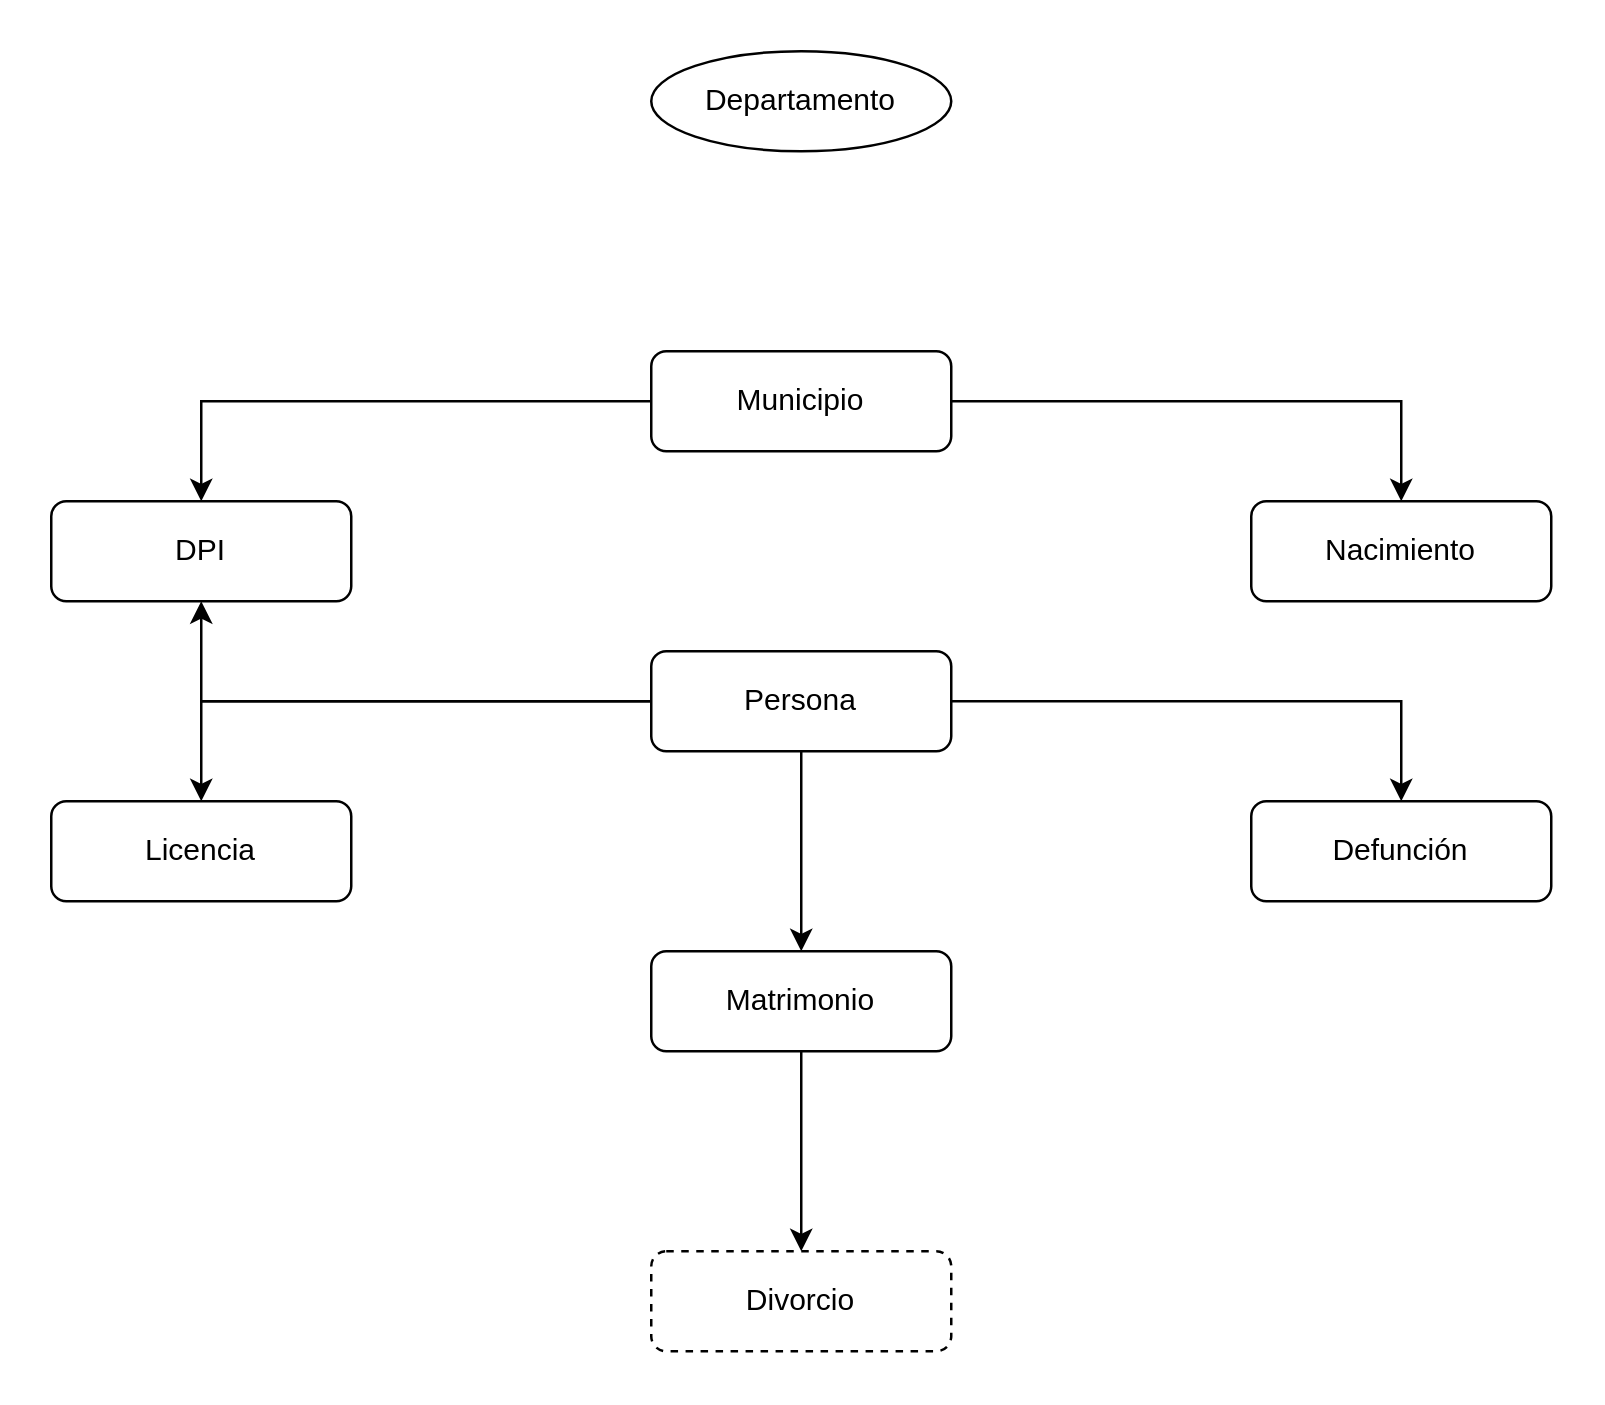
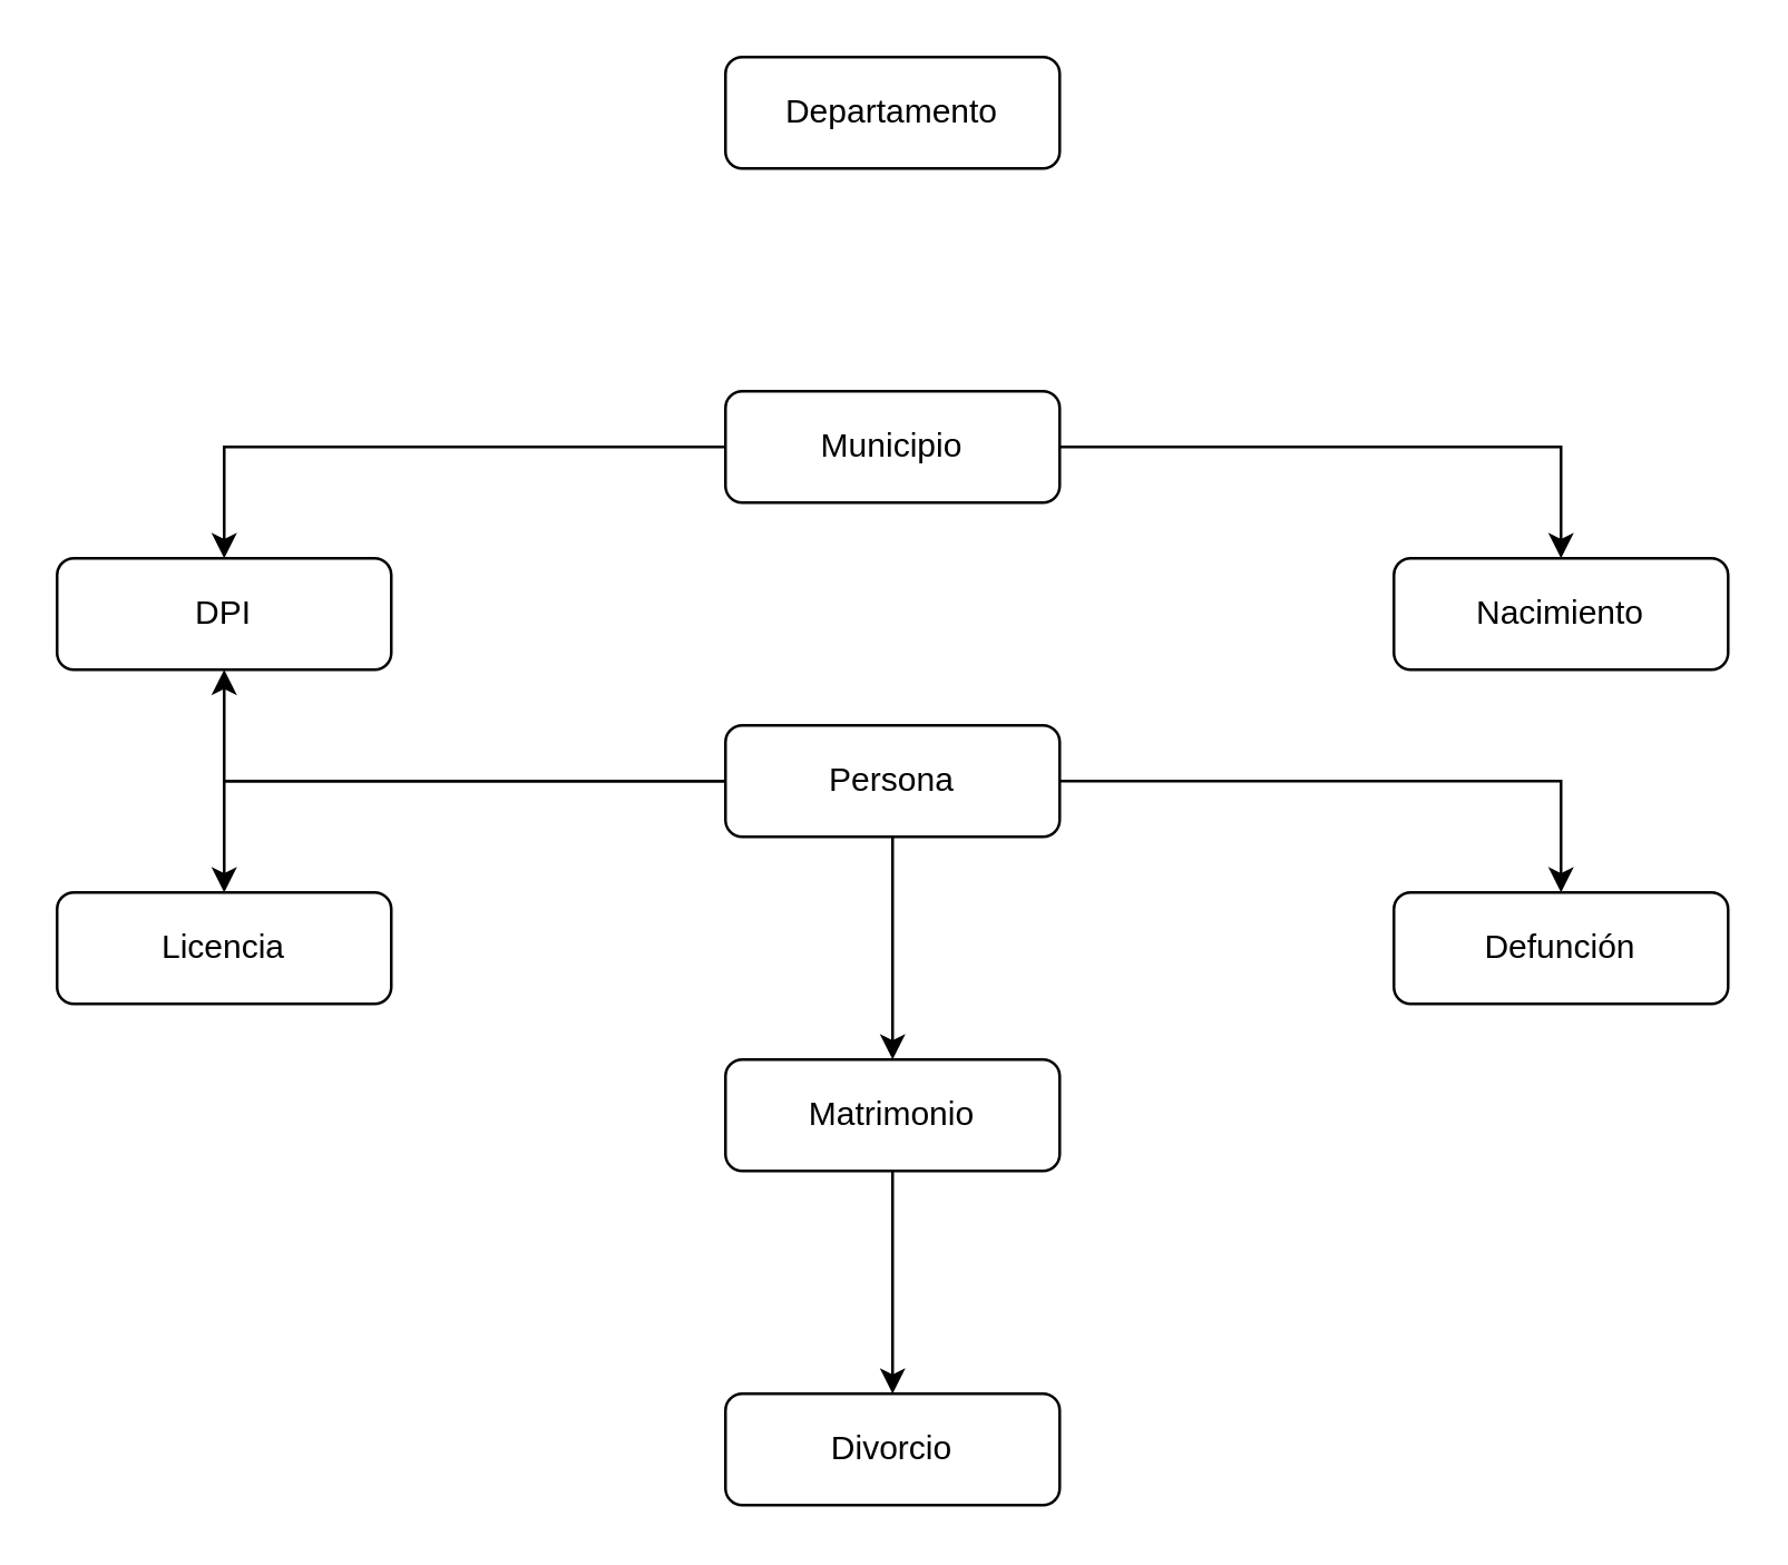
  <mxCell id="0" />
  <mxCell id="1" parent="0" />
  <mxCell id="2" style="edgeStyle=orthogonalEdgeStyle;rounded=0;orthogonalLoop=1;jettySize=auto;html=1;entryX=0.5;entryY=0;entryDx=0;entryDy=0;" parent="1" source="6" target="16" edge="1"><mxGeometry relative="1" as="geometry" /></mxCell>
  <mxCell id="3" style="edgeStyle=orthogonalEdgeStyle;rounded=0;orthogonalLoop=1;jettySize=auto;html=1;entryX=0.5;entryY=1;entryDx=0;entryDy=0;" parent="1" source="6" target="17" edge="1"><mxGeometry relative="1" as="geometry" /></mxCell>
  <mxCell id="4" style="edgeStyle=orthogonalEdgeStyle;rounded=0;orthogonalLoop=1;jettySize=auto;html=1;entryX=0.5;entryY=0;entryDx=0;entryDy=0;" parent="1" source="6" target="11" edge="1"><mxGeometry relative="1" as="geometry" /></mxCell>
  <mxCell id="5" style="edgeStyle=orthogonalEdgeStyle;rounded=0;orthogonalLoop=1;jettySize=auto;html=1;entryX=0.5;entryY=0;entryDx=0;entryDy=0;" parent="1" source="6" target="8" edge="1"><mxGeometry relative="1" as="geometry" /></mxCell>
  <mxCell id="6" value="Persona" style="rounded=1;whiteSpace=wrap;html=1;" parent="1" vertex="1"><mxGeometry x="260" y="260" width="120" height="40" as="geometry" /></mxCell>
  <mxCell id="7" style="edgeStyle=orthogonalEdgeStyle;rounded=0;orthogonalLoop=1;jettySize=auto;html=1;entryX=0.5;entryY=0;entryDx=0;entryDy=0;" parent="1" source="8" target="9" edge="1"><mxGeometry relative="1" as="geometry" /></mxCell>
  <mxCell id="8" value="Matrimonio" style="rounded=1;whiteSpace=wrap;html=1;" parent="1" vertex="1"><mxGeometry x="260" y="380" width="120" height="40" as="geometry" /></mxCell>
- <mxCell id="9" value="Divorcio" style="rounded=1;whiteSpace=wrap;html=1;dashed=1;" parent="1" vertex="1"><mxGeometry x="260" y="500" width="120" height="40" as="geometry" /></mxCell>
+ <mxCell id="9" value="Divorcio" style="rounded=1;whiteSpace=wrap;html=1;" parent="1" vertex="1"><mxGeometry x="260" y="500" width="120" height="40" as="geometry" /></mxCell>
  <mxCell id="10" value="Nacimiento" style="rounded=1;whiteSpace=wrap;html=1;" parent="1" vertex="1"><mxGeometry x="500" y="200" width="120" height="40" as="geometry" /></mxCell>
  <mxCell id="11" value="Licencia" style="rounded=1;whiteSpace=wrap;html=1;" parent="1" vertex="1"><mxGeometry x="20" y="320" width="120" height="40" as="geometry" /></mxCell>
- <mxCell id="12" value="Departamento" style="ellipse;whiteSpace=wrap;html=1;" parent="1" vertex="1"><mxGeometry x="260" y="20" width="120" height="40" as="geometry" /></mxCell>
+ <mxCell id="12" value="Departamento" style="rounded=1;whiteSpace=wrap;html=1;" parent="1" vertex="1"><mxGeometry x="260" y="20" width="120" height="40" as="geometry" /></mxCell>
  <mxCell id="13" style="edgeStyle=orthogonalEdgeStyle;rounded=0;orthogonalLoop=1;jettySize=auto;html=1;entryX=0.5;entryY=0;entryDx=0;entryDy=0;" parent="1" source="15" target="17" edge="1"><mxGeometry relative="1" as="geometry" /></mxCell>
  <mxCell id="14" style="edgeStyle=orthogonalEdgeStyle;rounded=0;orthogonalLoop=1;jettySize=auto;html=1;entryX=0.5;entryY=0;entryDx=0;entryDy=0;" parent="1" source="15" target="10" edge="1"><mxGeometry relative="1" as="geometry" /></mxCell>
  <mxCell id="15" value="Municipio" style="rounded=1;whiteSpace=wrap;html=1;" parent="1" vertex="1"><mxGeometry x="260" y="140" width="120" height="40" as="geometry" /></mxCell>
  <mxCell id="16" value="Defunción" style="rounded=1;whiteSpace=wrap;html=1;" parent="1" vertex="1"><mxGeometry x="500" y="320" width="120" height="40" as="geometry" /></mxCell>
  <mxCell id="17" value="DPI" style="rounded=1;whiteSpace=wrap;html=1;" parent="1" vertex="1"><mxGeometry x="20" y="200" width="120" height="40" as="geometry" /></mxCell>
